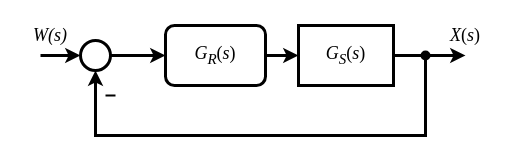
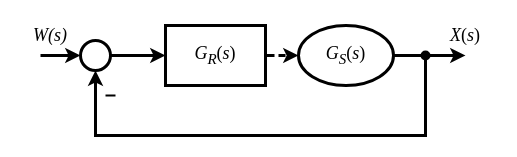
  <mxCell id="0" />
  <mxCell id="1" parent="0" />
- <mxCell id="2" value="" style="edgeStyle=orthogonalEdgeStyle;rounded=0;orthogonalLoop=1;jettySize=auto;html=1;strokeWidth=3;" parent="1" source="10" target="12" edge="1"><mxGeometry relative="1" as="geometry" /></mxCell>
+ <mxCell id="2" value="" style="edgeStyle=orthogonalEdgeStyle;rounded=0;orthogonalLoop=1;jettySize=auto;html=1;strokeWidth=3;dashed=1;" parent="1" source="10" target="12" edge="1"><mxGeometry relative="1" as="geometry" /></mxCell>
  <mxCell id="3" value="" style="edgeStyle=orthogonalEdgeStyle;rounded=0;orthogonalLoop=1;jettySize=auto;html=1;strokeWidth=3;endArrow=none;endFill=0;exitX=1;exitY=0.5;exitDx=0;exitDy=0;" parent="1" source="12" target="5" edge="1"><mxGeometry relative="1" as="geometry"><mxPoint x="740" y="55" as="sourcePoint" /></mxGeometry></mxCell>
  <mxCell id="4" value="" style="edgeStyle=orthogonalEdgeStyle;rounded=0;orthogonalLoop=1;jettySize=auto;html=1;strokeWidth=3;" parent="1" source="5" edge="1"><mxGeometry relative="1" as="geometry"><mxPoint x="465" y="55" as="targetPoint" /></mxGeometry></mxCell>
  <mxCell id="5" value="" style="shape=waypoint;sketch=0;size=6;pointerEvents=1;points=[];fillColor=default;resizable=0;rotatable=0;perimeter=centerPerimeter;snapToPoint=1;rounded=0;strokeWidth=3;" parent="1" vertex="1"><mxGeometry x="415" y="45" width="20" height="20" as="geometry" /></mxCell>
  <mxCell id="6" value="" style="edgeStyle=orthogonalEdgeStyle;rounded=0;orthogonalLoop=1;jettySize=auto;html=1;strokeWidth=3;" parent="1" source="7" target="10" edge="1"><mxGeometry relative="1" as="geometry" /></mxCell>
  <mxCell id="7" value="" style="ellipse;whiteSpace=wrap;html=1;rounded=0;strokeWidth=3;" parent="1" vertex="1"><mxGeometry x="80" y="40" width="30" height="30" as="geometry" /></mxCell>
  <mxCell id="8" value="" style="endArrow=classic;html=1;rounded=0;entryX=0;entryY=0.5;entryDx=0;entryDy=0;strokeWidth=3;" parent="1" target="7" edge="1"><mxGeometry width="50" height="50" relative="1" as="geometry"><mxPoint x="40" y="55" as="sourcePoint" /><mxPoint x="720" y="345" as="targetPoint" /></mxGeometry></mxCell>
  <mxCell id="9" value="" style="group" parent="1" vertex="1" connectable="0"><mxGeometry x="165" y="25" width="100" height="60" as="geometry" /></mxCell>
- <mxCell id="10" value="&lt;font style=&quot;font-size: 18px;&quot; face=&quot;Times New Roman&quot;&gt;&lt;i&gt;G&lt;sub&gt;R&lt;/sub&gt;&lt;/i&gt;(&lt;i&gt;s&lt;/i&gt;)&lt;/font&gt;" style="whiteSpace=wrap;html=1;strokeWidth=3;rounded=1;" parent="9" vertex="1"><mxGeometry width="100" height="60" as="geometry" /></mxCell>
+ <mxCell id="10" value="&lt;font style=&quot;font-size: 18px;&quot; face=&quot;Times New Roman&quot;&gt;&lt;i&gt;G&lt;sub&gt;R&lt;/sub&gt;&lt;/i&gt;(&lt;i&gt;s&lt;/i&gt;)&lt;/font&gt;" style="rounded=0;whiteSpace=wrap;html=1;strokeWidth=3;" parent="9" vertex="1"><mxGeometry width="100" height="60" as="geometry" /></mxCell>
  <mxCell id="11" value="" style="group" parent="1" vertex="1" connectable="0"><mxGeometry x="298" y="25" width="95" height="60" as="geometry" /></mxCell>
- <mxCell id="12" value="&lt;font style=&quot;font-size: 18px;&quot;&gt;&lt;font face=&quot;Times New Roman&quot;&gt;&lt;i&gt;G&lt;sub&gt;S&lt;/sub&gt;&lt;/i&gt;(&lt;i&gt;s&lt;/i&gt;)&lt;/font&gt;&lt;/font&gt;" style="rounded=0;whiteSpace=wrap;html=1;strokeWidth=3;" parent="11" vertex="1"><mxGeometry width="95" height="60" as="geometry" /></mxCell>
+ <mxCell id="12" value="&lt;font style=&quot;font-size: 18px;&quot;&gt;&lt;font face=&quot;Times New Roman&quot;&gt;&lt;i&gt;G&lt;sub&gt;S&lt;/sub&gt;&lt;/i&gt;(&lt;i&gt;s&lt;/i&gt;)&lt;/font&gt;&lt;/font&gt;" style="ellipse;whiteSpace=wrap;html=1;strokeWidth=3;" parent="11" vertex="1"><mxGeometry width="95" height="60" as="geometry" /></mxCell>
  <mxCell id="13" value="" style="endArrow=classic;html=1;rounded=0;entryX=0.5;entryY=1;entryDx=0;entryDy=0;strokeWidth=3;" parent="1" source="5" target="7" edge="1"><mxGeometry width="50" height="50" relative="1" as="geometry"><mxPoint x="785" y="85" as="sourcePoint" /><mxPoint x="610" y="175" as="targetPoint" /><Array as="points"><mxPoint x="425" y="135" /><mxPoint x="95" y="135" /></Array></mxGeometry></mxCell>
  <mxCell id="14" value="&lt;i&gt;&lt;font face=&quot;Georgia&quot;&gt;&lt;font style=&quot;font-size: 13px;&quot;&gt;&lt;font style=&quot;font-size: 14px;&quot;&gt;&lt;font style=&quot;font-size: 15px;&quot;&gt;&lt;font style=&quot;font-size: 16px;&quot;&gt;&lt;font style=&quot;font-size: 17px;&quot;&gt;&lt;font style=&quot;font-size: 18px;&quot;&gt;W(s)&lt;/font&gt;&lt;/font&gt;&lt;/font&gt;&lt;/font&gt;&lt;/font&gt;&lt;/font&gt;&lt;/font&gt;&lt;/i&gt;" style="text;html=1;strokeColor=none;fillColor=none;align=center;verticalAlign=middle;whiteSpace=wrap;rounded=0;fontFamily=Times New Roman;" parent="1" vertex="1"><mxGeometry x="20" y="20" width="60" height="30" as="geometry" /></mxCell>
  <mxCell id="15" value="" style="endArrow=none;html=1;rounded=0;strokeWidth=2;" parent="1" edge="1"><mxGeometry width="50" height="50" relative="1" as="geometry"><mxPoint x="115" y="95" as="sourcePoint" /><mxPoint x="105" y="95" as="targetPoint" /></mxGeometry></mxCell>
  <mxCell id="16" value="&lt;i&gt;&lt;font face=&quot;Georgia&quot;&gt;&lt;font style=&quot;font-size: 13px;&quot;&gt;&lt;font style=&quot;font-size: 14px;&quot;&gt;&lt;font style=&quot;font-size: 15px;&quot;&gt;&lt;font style=&quot;font-size: 16px;&quot;&gt;&lt;font style=&quot;font-size: 17px;&quot;&gt;&lt;font style=&quot;font-size: 18px;&quot;&gt;X&lt;/font&gt;&lt;/font&gt;&lt;/font&gt;&lt;/font&gt;&lt;/font&gt;&lt;/font&gt;&lt;/font&gt;&lt;/i&gt;&lt;font face=&quot;Georgia&quot;&gt;&lt;font style=&quot;font-size: 13px;&quot;&gt;&lt;font style=&quot;font-size: 14px;&quot;&gt;&lt;font style=&quot;font-size: 15px;&quot;&gt;&lt;font style=&quot;font-size: 16px;&quot;&gt;&lt;font style=&quot;font-size: 17px;&quot;&gt;&lt;font style=&quot;font-size: 18px;&quot;&gt;(&lt;/font&gt;&lt;/font&gt;&lt;/font&gt;&lt;/font&gt;&lt;/font&gt;&lt;/font&gt;&lt;/font&gt;&lt;i&gt;&lt;font face=&quot;Georgia&quot;&gt;&lt;font style=&quot;font-size: 13px;&quot;&gt;&lt;font style=&quot;font-size: 14px;&quot;&gt;&lt;font style=&quot;font-size: 15px;&quot;&gt;&lt;font style=&quot;font-size: 16px;&quot;&gt;&lt;font style=&quot;font-size: 17px;&quot;&gt;&lt;font style=&quot;font-size: 18px;&quot;&gt;s&lt;/font&gt;&lt;/font&gt;&lt;/font&gt;&lt;/font&gt;&lt;/font&gt;&lt;/font&gt;&lt;/font&gt;&lt;/i&gt;&lt;font face=&quot;Georgia&quot;&gt;&lt;font style=&quot;font-size: 13px;&quot;&gt;&lt;font style=&quot;font-size: 14px;&quot;&gt;&lt;font style=&quot;font-size: 15px;&quot;&gt;&lt;font style=&quot;font-size: 16px;&quot;&gt;&lt;font style=&quot;font-size: 17px;&quot;&gt;&lt;font style=&quot;font-size: 18px;&quot;&gt;)&lt;/font&gt;&lt;/font&gt;&lt;/font&gt;&lt;/font&gt;&lt;/font&gt;&lt;/font&gt;&lt;/font&gt;" style="text;html=1;strokeColor=none;fillColor=none;align=center;verticalAlign=middle;whiteSpace=wrap;rounded=0;fontFamily=Times New Roman;" parent="1" vertex="1"><mxGeometry x="435" y="20" width="60" height="30" as="geometry" /></mxCell>
